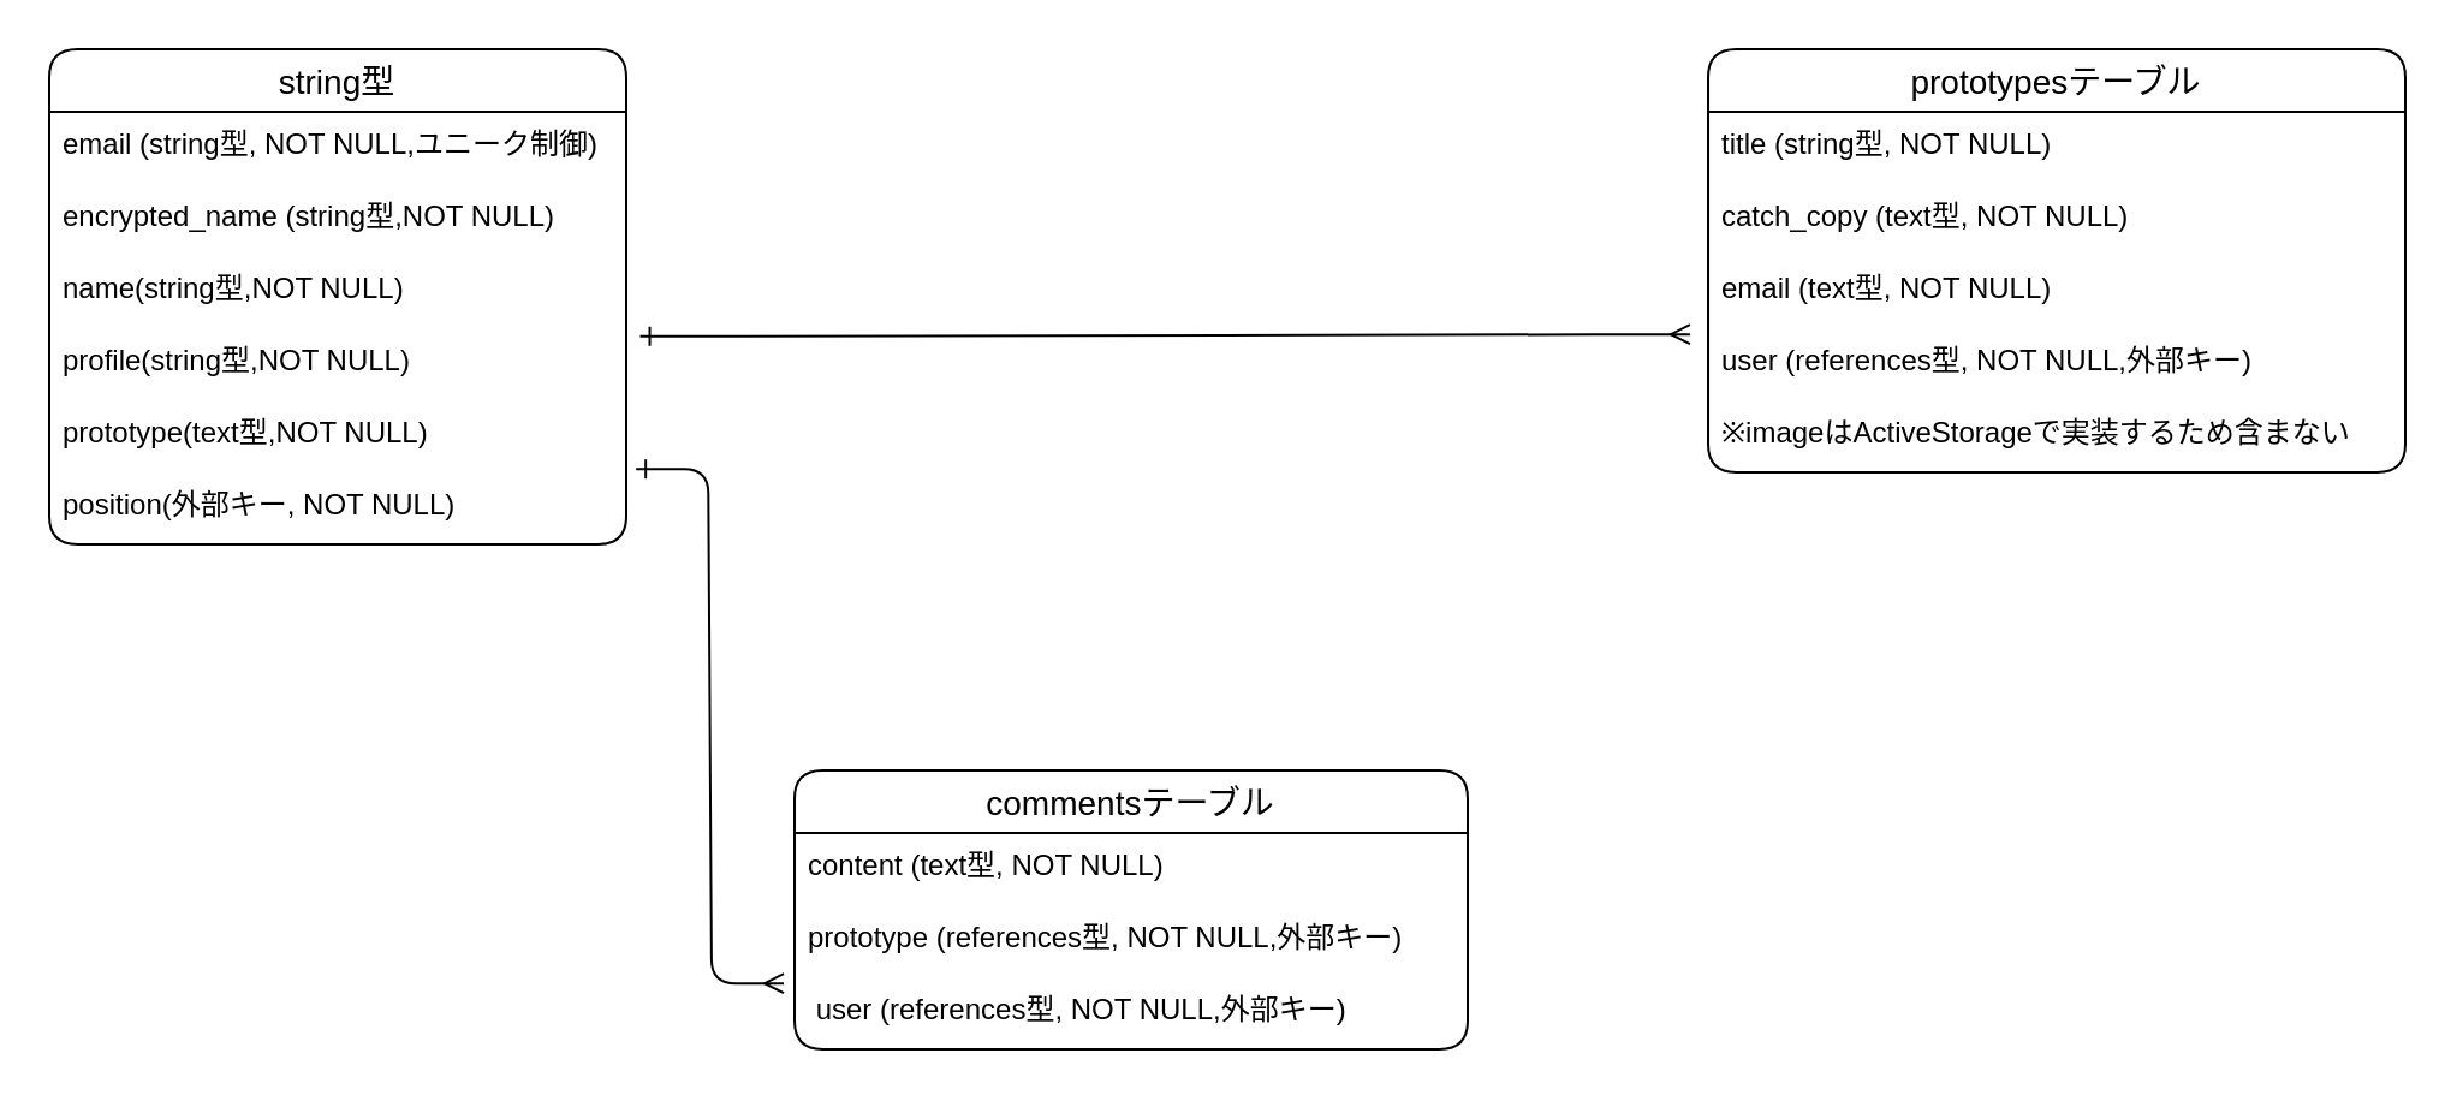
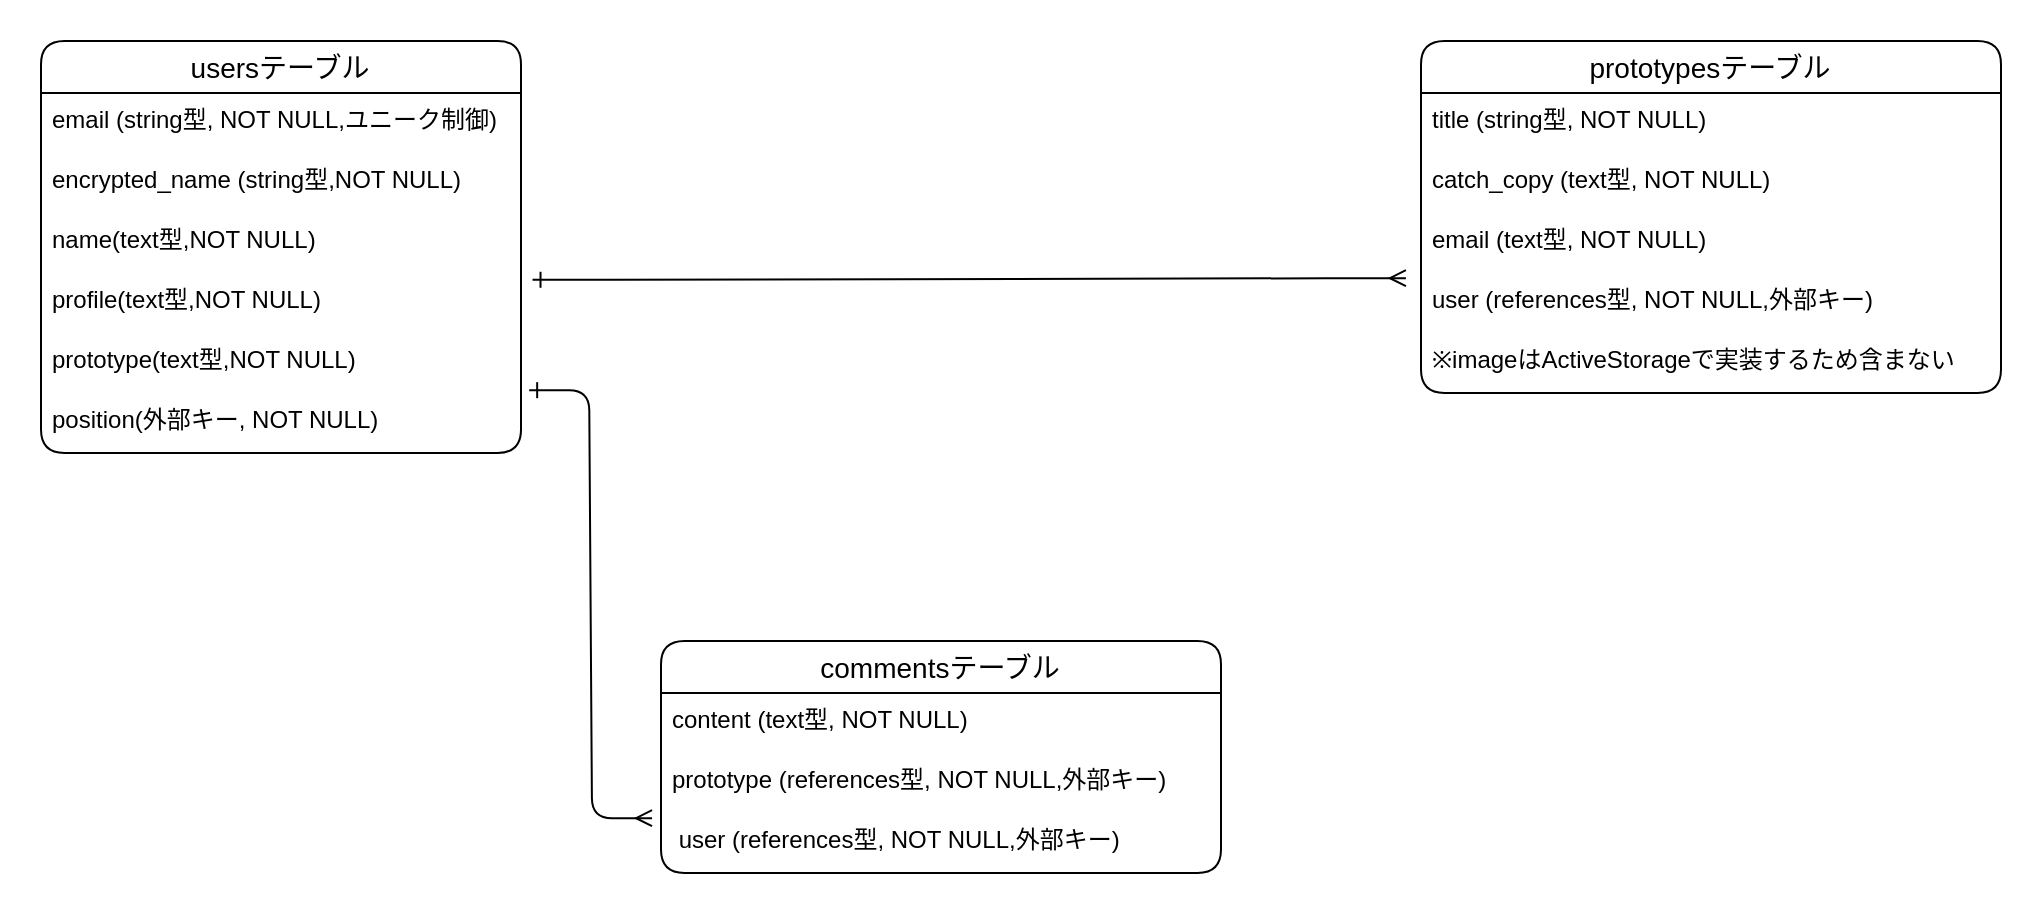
  <mxCell id="0" />
  <mxCell id="1" parent="0" />
- <mxCell id="2" value="string型" style="swimlane;fontStyle=0;childLayout=stackLayout;horizontal=1;startSize=26;horizontalStack=0;resizeParent=1;resizeParentMax=0;resizeLast=0;collapsible=1;marginBottom=0;align=center;fontSize=14;rounded=1;" vertex="1" parent="1"><mxGeometry y="20" width="240" height="206" as="geometry" x="20" /></mxCell>
+ <mxCell id="2" value="usersテーブル" style="swimlane;fontStyle=0;childLayout=stackLayout;horizontal=1;startSize=26;horizontalStack=0;resizeParent=1;resizeParentMax=0;resizeLast=0;collapsible=1;marginBottom=0;align=center;fontSize=14;rounded=1;" vertex="1" parent="1"><mxGeometry y="20" width="240" height="206" as="geometry" x="20" /></mxCell>
  <mxCell id="3" value="email (string型, NOT NULL,ユニーク制御)&#10;" style="text;strokeColor=none;fillColor=none;spacingLeft=4;spacingRight=4;overflow=hidden;rotatable=0;points=[[0,0.5],[1,0.5]];portConstraint=eastwest;fontSize=12;rounded=1;" vertex="1" parent="2"><mxGeometry y="26" width="240" height="30" as="geometry" /></mxCell>
  <mxCell id="4" value="encrypted_name (string型,NOT NULL)" style="text;strokeColor=none;fillColor=none;spacingLeft=4;spacingRight=4;overflow=hidden;rotatable=0;points=[[0,0.5],[1,0.5]];portConstraint=eastwest;fontSize=12;rounded=1;" vertex="1" parent="2"><mxGeometry y="56" width="240" height="30" as="geometry" /></mxCell>
- <mxCell id="5" value="name(string型,NOT NULL)" style="text;strokeColor=none;fillColor=none;spacingLeft=4;spacingRight=4;overflow=hidden;rotatable=0;points=[[0,0.5],[1,0.5]];portConstraint=eastwest;fontSize=12;rounded=1;" vertex="1" parent="2"><mxGeometry y="86" width="240" height="30" as="geometry" /></mxCell>
- <mxCell id="6" value="profile(string型,NOT NULL)" style="text;strokeColor=none;fillColor=none;spacingLeft=4;spacingRight=4;overflow=hidden;rotatable=0;points=[[0,0.5],[1,0.5]];portConstraint=eastwest;fontSize=12;rounded=1;" vertex="1" parent="2"><mxGeometry y="116" width="240" height="30" as="geometry" /></mxCell>
+ <mxCell id="5" value="name(text型,NOT NULL)" style="text;strokeColor=none;fillColor=none;spacingLeft=4;spacingRight=4;overflow=hidden;rotatable=0;points=[[0,0.5],[1,0.5]];portConstraint=eastwest;fontSize=12;rounded=1;" vertex="1" parent="2"><mxGeometry y="86" width="240" height="30" as="geometry" /></mxCell>
+ <mxCell id="6" value="profile(text型,NOT NULL)" style="text;strokeColor=none;fillColor=none;spacingLeft=4;spacingRight=4;overflow=hidden;rotatable=0;points=[[0,0.5],[1,0.5]];portConstraint=eastwest;fontSize=12;rounded=1;" vertex="1" parent="2"><mxGeometry y="116" width="240" height="30" as="geometry" /></mxCell>
  <mxCell id="7" value="prototype(text型,NOT NULL)" style="text;strokeColor=none;fillColor=none;spacingLeft=4;spacingRight=4;overflow=hidden;rotatable=0;points=[[0,0.5],[1,0.5]];portConstraint=eastwest;fontSize=12;rounded=1;" vertex="1" parent="2"><mxGeometry y="146" width="240" height="30" as="geometry" /></mxCell>
  <mxCell id="8" value="position(外部キー, NOT NULL)" style="text;strokeColor=none;fillColor=none;spacingLeft=4;spacingRight=4;overflow=hidden;rotatable=0;points=[[0,0.5],[1,0.5]];portConstraint=eastwest;fontSize=12;rounded=1;" vertex="1" parent="2"><mxGeometry y="176" width="240" height="30" as="geometry" /></mxCell>
  <mxCell id="9" value="prototypesテーブル" style="swimlane;fontStyle=0;childLayout=stackLayout;horizontal=1;startSize=26;horizontalStack=0;resizeParent=1;resizeParentMax=0;resizeLast=0;collapsible=1;marginBottom=0;align=center;fontSize=14;rounded=1;" vertex="1" parent="1"><mxGeometry x="710" y="20" width="290" height="176" as="geometry" /></mxCell>
  <mxCell id="10" value="title (string型, NOT NULL)" style="text;strokeColor=none;fillColor=none;spacingLeft=4;spacingRight=4;overflow=hidden;rotatable=0;points=[[0,0.5],[1,0.5]];portConstraint=eastwest;fontSize=12;rounded=1;" vertex="1" parent="9"><mxGeometry y="26" width="290" height="30" as="geometry" /></mxCell>
  <mxCell id="11" value="catch_copy (text型, NOT NULL)" style="text;strokeColor=none;fillColor=none;spacingLeft=4;spacingRight=4;overflow=hidden;rotatable=0;points=[[0,0.5],[1,0.5]];portConstraint=eastwest;fontSize=12;rounded=1;" vertex="1" parent="9"><mxGeometry y="56" width="290" height="30" as="geometry" /></mxCell>
  <mxCell id="12" value="email (text型, NOT NULL)" style="text;strokeColor=none;fillColor=none;spacingLeft=4;spacingRight=4;overflow=hidden;rotatable=0;points=[[0,0.5],[1,0.5]];portConstraint=eastwest;fontSize=12;rounded=1;" vertex="1" parent="9"><mxGeometry y="86" width="290" height="30" as="geometry" /></mxCell>
  <mxCell id="13" value="user (references型, NOT NULL,外部キー)" style="text;strokeColor=none;fillColor=none;spacingLeft=4;spacingRight=4;overflow=hidden;rotatable=0;points=[[0,0.5],[1,0.5]];portConstraint=eastwest;fontSize=12;rounded=1;" vertex="1" parent="9"><mxGeometry y="116" width="290" height="30" as="geometry" /></mxCell>
  <mxCell id="14" value="※imageはActiveStorageで実装するため含まない" style="text;strokeColor=none;fillColor=none;spacingLeft=4;spacingRight=4;overflow=hidden;rotatable=0;points=[[0,0.5],[1,0.5]];portConstraint=eastwest;fontSize=12;rounded=1;" vertex="1" parent="9"><mxGeometry y="146" width="290" height="30" as="geometry" /></mxCell>
  <mxCell id="15" value="commentsテーブル" style="swimlane;fontStyle=0;childLayout=stackLayout;horizontal=1;startSize=26;horizontalStack=0;resizeParent=1;resizeParentMax=0;resizeLast=0;collapsible=1;marginBottom=0;align=center;fontSize=14;rounded=1;" vertex="1" parent="1"><mxGeometry x="330" y="320" width="280" height="116" as="geometry" /></mxCell>
  <mxCell id="16" value="content (text型, NOT NULL)" style="text;strokeColor=none;fillColor=none;spacingLeft=4;spacingRight=4;overflow=hidden;rotatable=0;points=[[0,0.5],[1,0.5]];portConstraint=eastwest;fontSize=12;rounded=1;" vertex="1" parent="15"><mxGeometry y="26" width="280" height="30" as="geometry" /></mxCell>
  <mxCell id="17" value="prototype (references型, NOT NULL,外部キー)" style="text;strokeColor=none;fillColor=none;spacingLeft=4;spacingRight=4;overflow=hidden;rotatable=0;points=[[0,0.5],[1,0.5]];portConstraint=eastwest;fontSize=12;rounded=1;" vertex="1" parent="15"><mxGeometry y="56" width="280" height="30" as="geometry" /></mxCell>
  <mxCell id="18" value=" user (references型, NOT NULL,外部キー)" style="text;strokeColor=none;fillColor=none;spacingLeft=4;spacingRight=4;overflow=hidden;rotatable=0;points=[[0,0.5],[1,0.5]];portConstraint=eastwest;fontSize=12;rounded=1;" vertex="1" parent="15"><mxGeometry y="86" width="280" height="30" as="geometry" /></mxCell>
  <mxCell id="19" value="" style="edgeStyle=entityRelationEdgeStyle;fontSize=12;html=1;endArrow=ERmany;rounded=1;entryX=-0.016;entryY=0.087;entryDx=0;entryDy=0;entryPerimeter=0;exitX=1.017;exitY=0.953;exitDx=0;exitDy=0;exitPerimeter=0;startArrow=ERone;startFill=0;" edge="1" parent="1" source="7" target="18"><mxGeometry width="100" height="100" relative="1" as="geometry"><mxPoint x="150" y="270" as="sourcePoint" /><mxPoint x="210" y="420" as="targetPoint" /></mxGeometry></mxCell>
  <mxCell id="20" value="" style="edgeStyle=entityRelationEdgeStyle;fontSize=12;html=1;endArrow=ERmany;startArrow=ERone;rounded=1;startFill=0;exitX=1.024;exitY=0.113;exitDx=0;exitDy=0;exitPerimeter=0;entryX=-0.026;entryY=0.087;entryDx=0;entryDy=0;entryPerimeter=0;" edge="1" parent="1" source="6" target="13"><mxGeometry width="100" height="100" relative="1" as="geometry"><mxPoint x="280" y="250" as="sourcePoint" /><mxPoint x="450" y="150" as="targetPoint" /></mxGeometry></mxCell>
